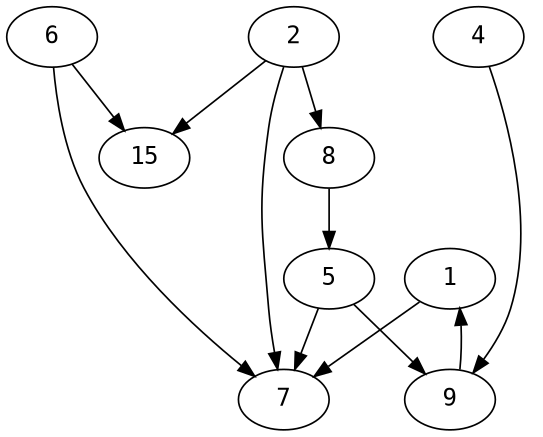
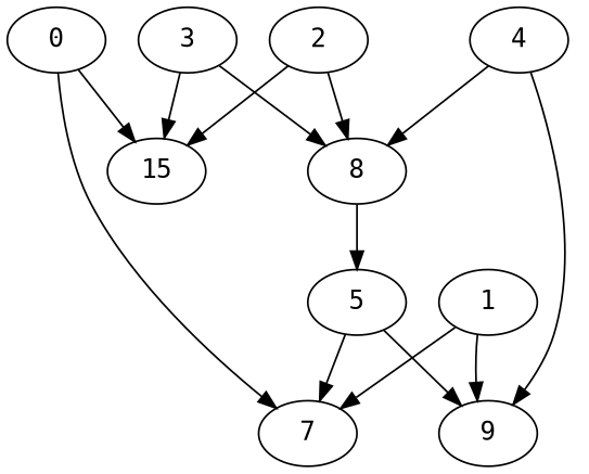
  digraph {
    fontname="DejaVu Sans Mono"
    node [alpha=0.19 fontname="DejaVu Sans Mono"]
    edge [fontname="DejaVu Sans Mono"]
    1 [expect_size=47216640]
    7 [alpha=0.09 expect_size=10854400]
    9 [expect_size=26213376]
    2 [alpha=0.11 expect_size=27417600]
    8 [alpha=0.01 expect_size=43736064]
    n6 [alpha=0.08 expect_size=26143744 label=15]
    5 [alpha=0.02 expect_size=30034944]
+   3 [alpha=0.05 expect_size=34910208]
    4 [alpha=0.10 expect_size=16256000]
-   6 [alpha=0.17 expect_size=36242432]
+   6 [alpha=0.17 expect_size=36242432 label=0]
    1 -> 7
-   9 -> 1
-   2 -> 7
+   1 -> 9
    2 -> 8
    2 -> n6
    8 -> 5
    5 -> 7
    5 -> 9
+   3 -> 8
+   3 -> n6
    4 -> 9
+   4 -> 8
    6 -> 7
    6 -> n6
  }
